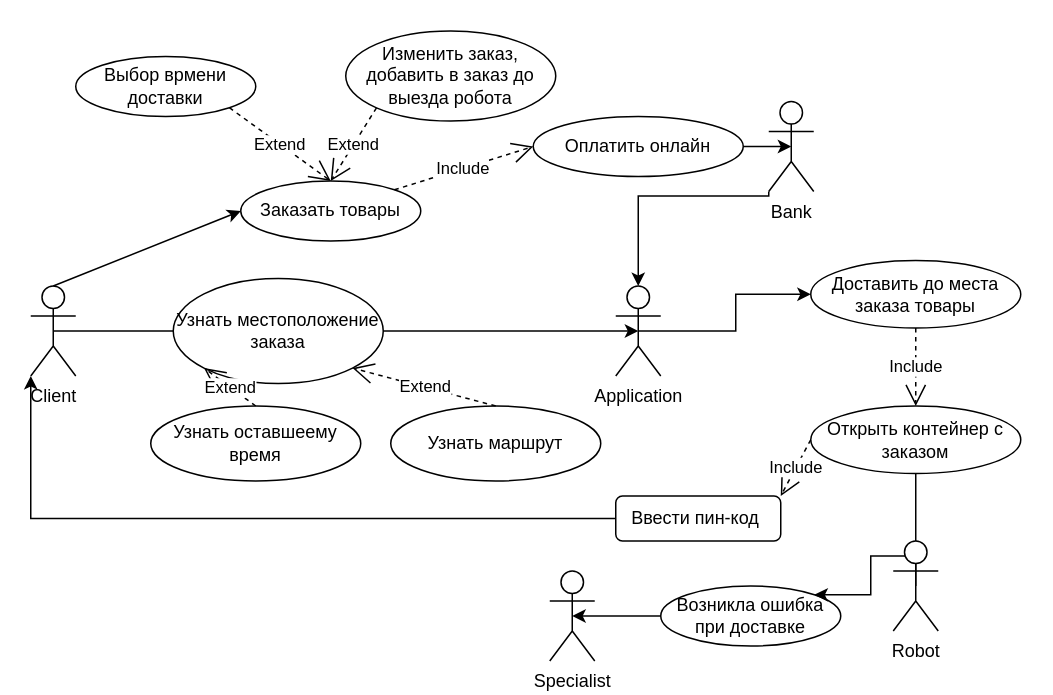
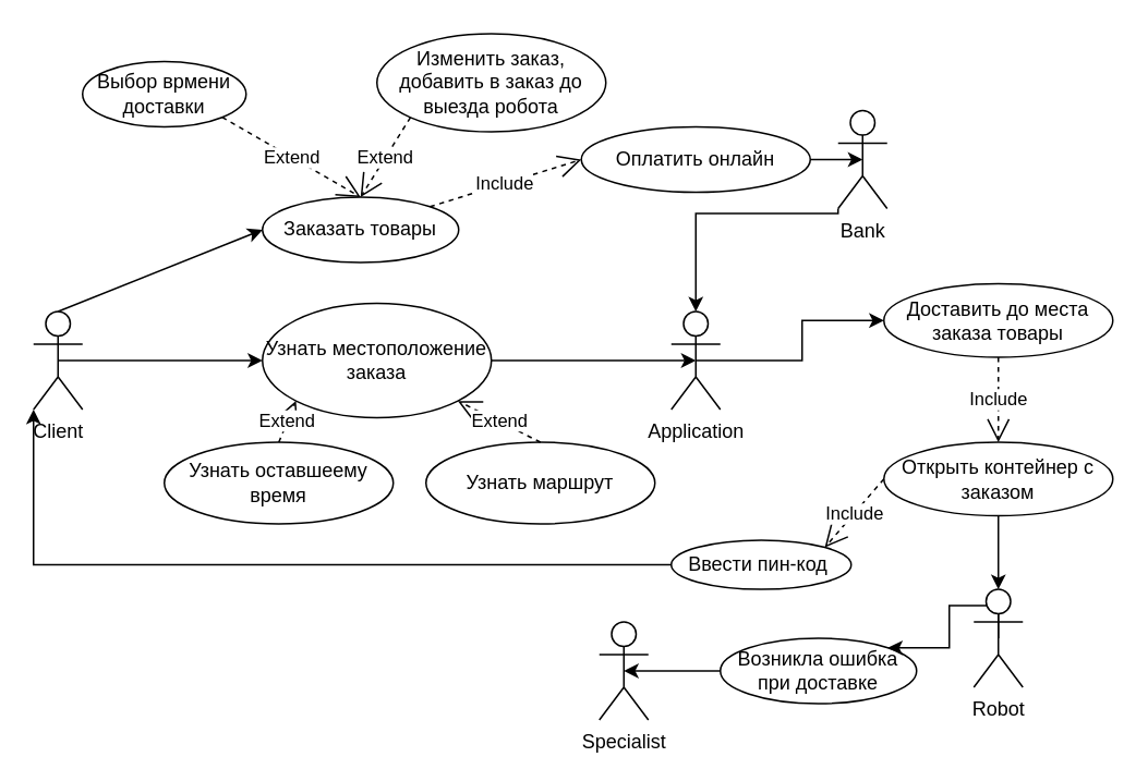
  <mxCell id="0" />
  <mxCell id="1" parent="0" />
  <mxCell id="2" style="edgeStyle=orthogonalEdgeStyle;rounded=0;orthogonalLoop=1;jettySize=auto;html=1;exitX=0.5;exitY=0.5;exitDx=0;exitDy=0;exitPerimeter=0;entryX=0;entryY=0.5;entryDx=0;entryDy=0;" edge="1" parent="1" source="3" target="16"><mxGeometry relative="1" as="geometry"><Array as="points"><mxPoint x="150" y="220" /></Array></mxGeometry></mxCell>
  <mxCell id="3" value="Client" style="shape=umlActor;verticalLabelPosition=bottom;verticalAlign=top;html=1;outlineConnect=0;" vertex="1" parent="1"><mxGeometry x="20" y="190" width="30" height="60" as="geometry" /></mxCell>
  <mxCell id="4" style="edgeStyle=orthogonalEdgeStyle;rounded=0;orthogonalLoop=1;jettySize=auto;html=1;exitX=0.5;exitY=0.5;exitDx=0;exitDy=0;exitPerimeter=0;entryX=0;entryY=0.5;entryDx=0;entryDy=0;" edge="1" parent="1" source="5" target="15"><mxGeometry relative="1" as="geometry" /></mxCell>
  <mxCell id="5" value="Application" style="shape=umlActor;verticalLabelPosition=bottom;verticalAlign=top;html=1;outlineConnect=0;" vertex="1" parent="1"><mxGeometry x="410" y="190" width="30" height="60" as="geometry" /></mxCell>
  <mxCell id="6" value="Specialist" style="shape=umlActor;verticalLabelPosition=bottom;verticalAlign=top;html=1;outlineConnect=0;" vertex="1" parent="1"><mxGeometry x="366" y="380" width="30" height="60" as="geometry" /></mxCell>
  <mxCell id="7" value="Возникла ошибка при доставке" style="ellipse;whiteSpace=wrap;html=1;" vertex="1" parent="1"><mxGeometry x="440" y="390" width="120" height="40" as="geometry" /></mxCell>
  <mxCell id="8" value="" style="endArrow=classic;html=1;rounded=0;exitX=0.5;exitY=0;exitDx=0;exitDy=0;exitPerimeter=0;entryX=0;entryY=0.5;entryDx=0;entryDy=0;" edge="1" parent="1" source="3" target="17"><mxGeometry width="50" height="50" relative="1" as="geometry"><mxPoint x="190" y="300" as="sourcePoint" /><mxPoint x="240" y="250" as="targetPoint" /></mxGeometry></mxCell>
  <mxCell id="9" style="edgeStyle=orthogonalEdgeStyle;rounded=0;orthogonalLoop=1;jettySize=auto;html=1;exitX=0.5;exitY=0.5;exitDx=0;exitDy=0;exitPerimeter=0;entryX=1;entryY=0;entryDx=0;entryDy=0;" edge="1" parent="1" source="10" target="7"><mxGeometry relative="1" as="geometry"><Array as="points"><mxPoint x="580" y="370" /><mxPoint x="580" y="396" /></Array></mxGeometry></mxCell>
  <mxCell id="10" value="Robot" style="shape=umlActor;verticalLabelPosition=bottom;verticalAlign=top;html=1;outlineConnect=0;" vertex="1" parent="1"><mxGeometry x="595" y="360" width="30" height="60" as="geometry" /></mxCell>
- <mxCell id="11" value="Выбор врмени доставки" style="ellipse;whiteSpace=wrap;html=1;" vertex="1" parent="1"><mxGeometry x="50" y="37" width="120" height="40" as="geometry" /></mxCell>
+ <mxCell id="11" value="Выбор врмени доставки" style="ellipse;whiteSpace=wrap;html=1;" vertex="1" parent="1"><mxGeometry x="50" y="37" width="100" height="40" as="geometry" /></mxCell>
  <mxCell id="12" value="Extend" style="endArrow=open;endSize=12;dashed=1;html=1;rounded=0;exitX=1;exitY=1;exitDx=0;exitDy=0;entryX=0.5;entryY=0;entryDx=0;entryDy=0;" edge="1" parent="1" source="17"><mxGeometry width="160" relative="1" as="geometry"><mxPoint x="320" y="247" as="sourcePoint" /><mxPoint x="220" y="127" as="targetPoint" /></mxGeometry></mxCell>
  <mxCell id="13" value="Изменить заказ, добавить в заказ до выезда робота" style="ellipse;whiteSpace=wrap;html=1;" vertex="1" parent="1"><mxGeometry x="230" y="20" width="140" height="60" as="geometry" /></mxCell>
  <mxCell id="14" value="Extend" style="endArrow=open;endSize=12;dashed=1;html=1;rounded=0;exitX=0;exitY=1;exitDx=0;exitDy=0;entryX=0.5;entryY=0;entryDx=0;entryDy=0;" edge="1" parent="1" source="13" target="17"><mxGeometry width="160" relative="1" as="geometry"><mxPoint x="228" y="81" as="sourcePoint" /><mxPoint x="220" y="127" as="targetPoint" /></mxGeometry></mxCell>
  <mxCell id="15" value="Доставить до места заказа товары" style="ellipse;whiteSpace=wrap;html=1;" vertex="1" parent="1"><mxGeometry x="540" y="173" width="140" height="45" as="geometry" /></mxCell>
- <mxCell id="16" value="Узнать местоположение заказа" style="ellipse;whiteSpace=wrap;html=1;" vertex="1" parent="1"><mxGeometry x="115" y="185" width="140" height="70" as="geometry" /></mxCell>
+ <mxCell id="16" value="Узнать местоположение заказа" style="ellipse;whiteSpace=wrap;html=1;" vertex="1" parent="1"><mxGeometry x="160" y="185" width="140" height="70" as="geometry" /></mxCell>
  <mxCell id="17" value="Заказать товары" style="ellipse;whiteSpace=wrap;html=1;" vertex="1" parent="1"><mxGeometry x="160" y="120" width="120" height="40" as="geometry" /></mxCell>
  <mxCell id="18" style="edgeStyle=orthogonalEdgeStyle;rounded=0;orthogonalLoop=1;jettySize=auto;html=1;exitX=1;exitY=0.5;exitDx=0;exitDy=0;entryX=0.5;entryY=0.5;entryDx=0;entryDy=0;entryPerimeter=0;" edge="1" parent="1" source="16" target="5"><mxGeometry relative="1" as="geometry" /></mxCell>
  <mxCell id="19" value="Узнать оставшеему время" style="ellipse;whiteSpace=wrap;html=1;" vertex="1" parent="1"><mxGeometry x="100" y="270" width="140" height="50" as="geometry" /></mxCell>
  <mxCell id="20" value="Узнать маршрут" style="ellipse;whiteSpace=wrap;html=1;" vertex="1" parent="1"><mxGeometry x="260" y="270" width="140" height="50" as="geometry" /></mxCell>
  <mxCell id="21" value="Extend" style="endArrow=open;endSize=12;dashed=1;html=1;rounded=0;exitX=1;exitY=1;exitDx=0;exitDy=0;entryX=0.5;entryY=0;entryDx=0;entryDy=0;" edge="1" parent="1" source="11" target="17"><mxGeometry width="160" relative="1" as="geometry"><mxPoint x="174" y="81" as="sourcePoint" /><mxPoint x="143" y="130" as="targetPoint" /></mxGeometry></mxCell>
  <mxCell id="22" value="Extend" style="endArrow=open;endSize=12;dashed=1;html=1;rounded=0;exitX=0.5;exitY=0;exitDx=0;exitDy=0;entryX=1;entryY=1;entryDx=0;entryDy=0;" edge="1" parent="1" source="20" target="16"><mxGeometry width="160" relative="1" as="geometry"><mxPoint x="271" y="258" as="sourcePoint" /><mxPoint x="240" y="307" as="targetPoint" /></mxGeometry></mxCell>
  <mxCell id="23" value="Extend" style="endArrow=open;endSize=12;dashed=1;html=1;rounded=0;exitX=0.5;exitY=0;exitDx=0;exitDy=0;entryX=0;entryY=1;entryDx=0;entryDy=0;" edge="1" parent="1" source="19" target="16"><mxGeometry width="160" relative="1" as="geometry"><mxPoint x="249" y="280" as="sourcePoint" /><mxPoint x="198" y="255" as="targetPoint" /></mxGeometry></mxCell>
  <mxCell id="24" value="Оплатить онлайн" style="ellipse;whiteSpace=wrap;html=1;" vertex="1" parent="1"><mxGeometry x="355" y="77" width="140" height="40" as="geometry" /></mxCell>
- <mxCell id="25" style="edgeStyle=orthogonalEdgeStyle;rounded=0;orthogonalLoop=1;jettySize=auto;html=1;exitX=0.5;exitY=1;exitDx=0;exitDy=0;endArrow=none;" edge="1" parent="1" source="26" target="10"><mxGeometry relative="1" as="geometry" /></mxCell>
+ <mxCell id="25" style="edgeStyle=orthogonalEdgeStyle;rounded=0;orthogonalLoop=1;jettySize=auto;html=1;exitX=0.5;exitY=1;exitDx=0;exitDy=0;" edge="1" parent="1" source="26" target="10"><mxGeometry relative="1" as="geometry" /></mxCell>
  <mxCell id="26" value="Открыть контейнер с заказом" style="ellipse;whiteSpace=wrap;html=1;" vertex="1" parent="1"><mxGeometry x="540" y="270" width="140" height="45" as="geometry" /></mxCell>
  <mxCell id="27" value="Include" style="endArrow=open;endSize=12;dashed=1;html=1;rounded=0;exitX=1;exitY=0;exitDx=0;exitDy=0;entryX=0;entryY=0.5;entryDx=0;entryDy=0;" edge="1" parent="1" source="17" target="24"><mxGeometry width="160" relative="1" as="geometry"><mxPoint x="360" y="343" as="sourcePoint" /><mxPoint x="520" y="343" as="targetPoint" /></mxGeometry></mxCell>
  <mxCell id="28" value="Include" style="endArrow=open;endSize=12;dashed=1;html=1;rounded=0;exitX=0.5;exitY=1;exitDx=0;exitDy=0;entryX=0.5;entryY=0;entryDx=0;entryDy=0;" edge="1" parent="1" source="15" target="26"><mxGeometry width="160" relative="1" as="geometry"><mxPoint x="360" y="342" as="sourcePoint" /><mxPoint x="520" y="342" as="targetPoint" /></mxGeometry></mxCell>
- <mxCell id="29" value="Ввести пин-код&amp;nbsp;" style="whiteSpace=wrap;html=1;rounded=1;" vertex="1" parent="1"><mxGeometry x="410" y="330" width="110" height="30" as="geometry" /></mxCell>
+ <mxCell id="29" value="Ввести пин-код&amp;nbsp;" style="ellipse;whiteSpace=wrap;html=1;" vertex="1" parent="1"><mxGeometry x="410" y="330" width="110" height="30" as="geometry" /></mxCell>
  <mxCell id="30" value="Include" style="endArrow=open;endSize=12;dashed=1;html=1;rounded=0;exitX=0;exitY=0.5;exitDx=0;exitDy=0;entryX=1;entryY=0;entryDx=0;entryDy=0;" edge="1" parent="1" source="26" target="29"><mxGeometry width="160" relative="1" as="geometry"><mxPoint x="502" y="228" as="sourcePoint" /><mxPoint x="502" y="280" as="targetPoint" /></mxGeometry></mxCell>
  <mxCell id="31" style="edgeStyle=orthogonalEdgeStyle;rounded=0;orthogonalLoop=1;jettySize=auto;html=1;exitX=0;exitY=0.5;exitDx=0;exitDy=0;entryX=0;entryY=1;entryDx=0;entryDy=0;entryPerimeter=0;" edge="1" parent="1" source="29" target="3"><mxGeometry relative="1" as="geometry" /></mxCell>
  <mxCell id="32" style="edgeStyle=orthogonalEdgeStyle;rounded=0;orthogonalLoop=1;jettySize=auto;html=1;exitX=0;exitY=0.5;exitDx=0;exitDy=0;entryX=0.5;entryY=0.5;entryDx=0;entryDy=0;entryPerimeter=0;" edge="1" parent="1" source="7" target="6"><mxGeometry relative="1" as="geometry" /></mxCell>
  <mxCell id="33" value="Bank" style="shape=umlActor;verticalLabelPosition=bottom;verticalAlign=top;html=1;" vertex="1" parent="1"><mxGeometry x="512" y="67" width="30" height="60" as="geometry" /></mxCell>
  <mxCell id="34" style="edgeStyle=orthogonalEdgeStyle;rounded=0;orthogonalLoop=1;jettySize=auto;html=1;exitX=1;exitY=0.5;exitDx=0;exitDy=0;entryX=0.5;entryY=0.5;entryDx=0;entryDy=0;entryPerimeter=0;" edge="1" parent="1" source="24" target="33"><mxGeometry relative="1" as="geometry" /></mxCell>
  <mxCell id="35" style="edgeStyle=orthogonalEdgeStyle;rounded=0;orthogonalLoop=1;jettySize=auto;html=1;exitX=0;exitY=1;exitDx=0;exitDy=0;exitPerimeter=0;entryX=0.5;entryY=0;entryDx=0;entryDy=0;entryPerimeter=0;" edge="1" parent="1" source="33" target="5"><mxGeometry relative="1" as="geometry"><Array as="points"><mxPoint x="512" y="130" /><mxPoint x="425" y="130" /></Array></mxGeometry></mxCell>
